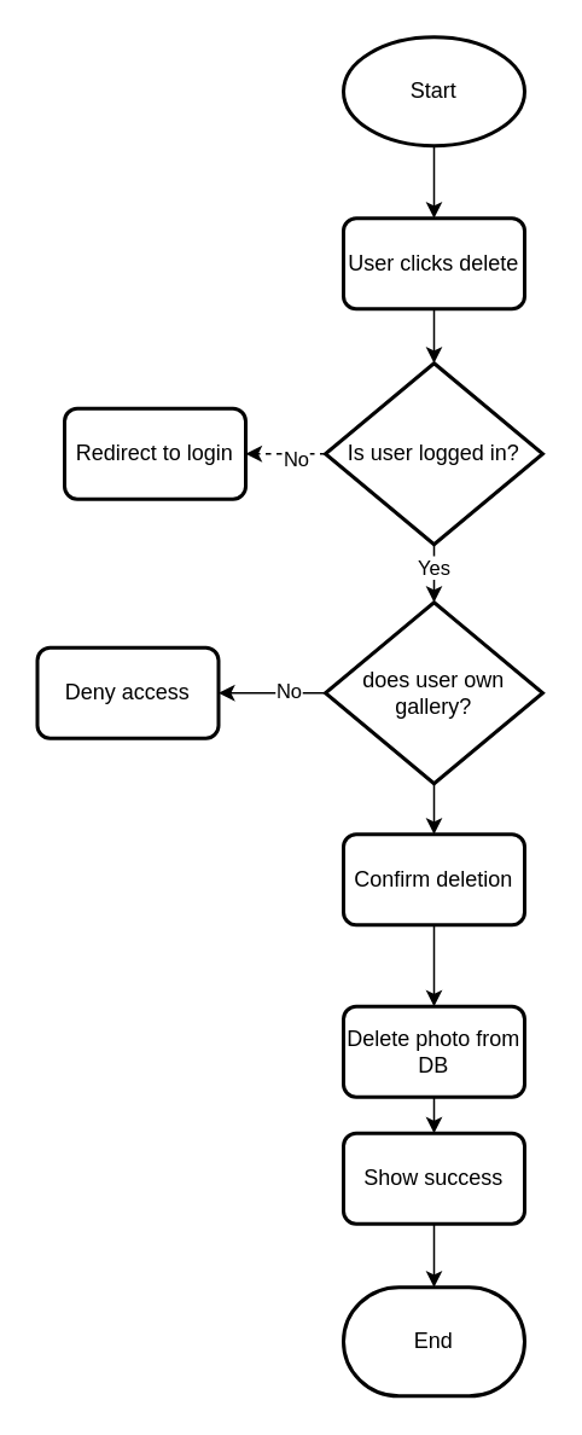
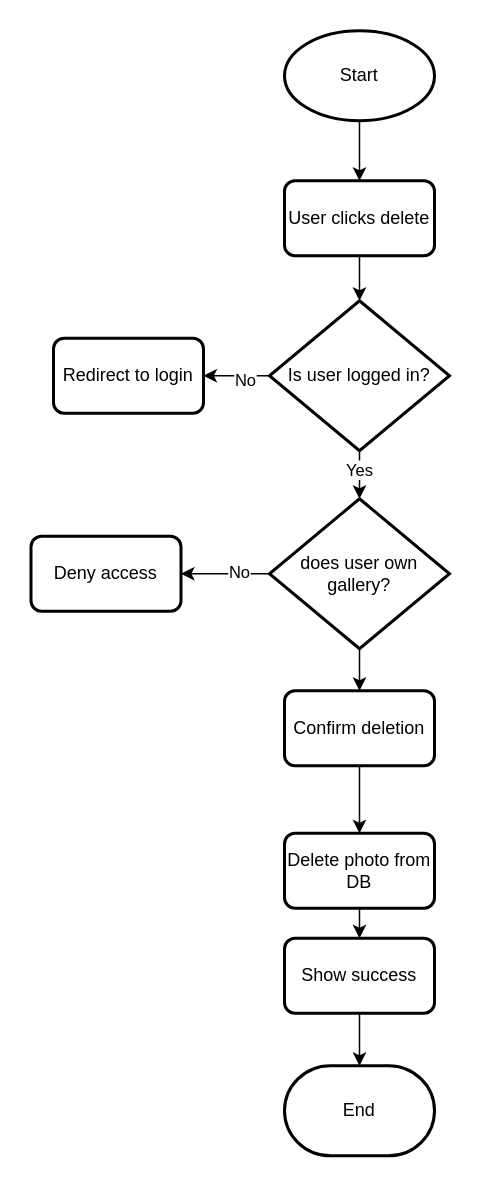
  <mxCell id="0" />
  <mxCell id="1" parent="0" />
  <mxCell id="2" style="edgeStyle=orthogonalEdgeStyle;rounded=0;orthogonalLoop=1;jettySize=auto;html=1;entryX=0.5;entryY=0;entryDx=0;entryDy=0;" edge="1" parent="1" source="3" target="23"><mxGeometry relative="1" as="geometry" /></mxCell>
  <mxCell id="3" value="Start" style="strokeWidth=2;html=1;shape=mxgraph.flowchart.start_1;whiteSpace=wrap;" vertex="1" parent="1"><mxGeometry x="189" y="20" width="100" height="60" as="geometry" /></mxCell>
  <mxCell id="4" value="End" style="strokeWidth=2;html=1;shape=mxgraph.flowchart.terminator;whiteSpace=wrap;" vertex="1" parent="1"><mxGeometry x="189" y="710" width="100" height="60" as="geometry" /></mxCell>
- <mxCell id="5" style="edgeStyle=orthogonalEdgeStyle;rounded=0;orthogonalLoop=1;jettySize=auto;html=1;entryX=1;entryY=0.5;entryDx=0;entryDy=0;dashed=1;" edge="1" parent="1" source="7" target="9"><mxGeometry relative="1" as="geometry" /></mxCell>
+ <mxCell id="5" style="edgeStyle=orthogonalEdgeStyle;rounded=0;orthogonalLoop=1;jettySize=auto;html=1;entryX=1;entryY=0.5;entryDx=0;entryDy=0;" edge="1" parent="1" source="7" target="9"><mxGeometry relative="1" as="geometry" /></mxCell>
  <mxCell id="6" value="No" style="edgeLabel;html=1;align=center;verticalAlign=middle;resizable=0;points=[];" vertex="1" connectable="0" parent="5"><mxGeometry x="-0.222" y="2" relative="1" as="geometry"><mxPoint as="offset" /></mxGeometry></mxCell>
  <mxCell id="7" value="Is user logged in?" style="strokeWidth=2;html=1;shape=mxgraph.flowchart.decision;whiteSpace=wrap;" vertex="1" parent="1"><mxGeometry x="179" y="200" width="120" height="100" as="geometry" /></mxCell>
  <mxCell id="8" style="edgeStyle=orthogonalEdgeStyle;rounded=0;orthogonalLoop=1;jettySize=auto;html=1;entryX=0.5;entryY=0;entryDx=0;entryDy=0;entryPerimeter=0;" edge="1" parent="1" target="7"><mxGeometry relative="1" as="geometry"><mxPoint x="239" y="170" as="sourcePoint" /></mxGeometry></mxCell>
  <mxCell id="9" value="Redirect to login" style="rounded=1;whiteSpace=wrap;html=1;absoluteArcSize=1;arcSize=14;strokeWidth=2;" vertex="1" parent="1"><mxGeometry x="35" y="225" width="100" height="50" as="geometry" /></mxCell>
  <mxCell id="10" style="edgeStyle=orthogonalEdgeStyle;rounded=0;orthogonalLoop=1;jettySize=auto;html=1;" edge="1" parent="1" source="11" target="20"><mxGeometry relative="1" as="geometry" /></mxCell>
  <mxCell id="11" value="Confirm deletion" style="rounded=1;whiteSpace=wrap;html=1;absoluteArcSize=1;arcSize=14;strokeWidth=2;" vertex="1" parent="1"><mxGeometry x="189" y="460" width="100" height="50" as="geometry" /></mxCell>
  <mxCell id="12" style="edgeStyle=orthogonalEdgeStyle;rounded=0;orthogonalLoop=1;jettySize=auto;html=1;entryX=1;entryY=0.5;entryDx=0;entryDy=0;" edge="1" parent="1" source="15" target="18"><mxGeometry relative="1" as="geometry" /></mxCell>
  <mxCell id="13" value="No" style="edgeLabel;html=1;align=center;verticalAlign=middle;resizable=0;points=[];" vertex="1" connectable="0" parent="12"><mxGeometry x="-0.273" y="-2" relative="1" as="geometry"><mxPoint as="offset" /></mxGeometry></mxCell>
  <mxCell id="14" style="edgeStyle=orthogonalEdgeStyle;rounded=0;orthogonalLoop=1;jettySize=auto;html=1;entryX=0.5;entryY=0;entryDx=0;entryDy=0;" edge="1" parent="1" source="15" target="11"><mxGeometry relative="1" as="geometry" /></mxCell>
  <mxCell id="15" value="does user own gallery?" style="strokeWidth=2;html=1;shape=mxgraph.flowchart.decision;whiteSpace=wrap;" vertex="1" parent="1"><mxGeometry x="179" y="332" width="120" height="100" as="geometry" /></mxCell>
  <mxCell id="16" style="edgeStyle=orthogonalEdgeStyle;rounded=0;orthogonalLoop=1;jettySize=auto;html=1;entryX=0.5;entryY=0;entryDx=0;entryDy=0;entryPerimeter=0;" edge="1" parent="1" source="7" target="15"><mxGeometry relative="1" as="geometry" /></mxCell>
  <mxCell id="17" value="Yes" style="edgeLabel;html=1;align=center;verticalAlign=middle;resizable=0;points=[];" vertex="1" connectable="0" parent="16"><mxGeometry x="0.167" y="-1" relative="1" as="geometry"><mxPoint as="offset" /></mxGeometry></mxCell>
  <mxCell id="18" value="Deny access" style="rounded=1;whiteSpace=wrap;html=1;absoluteArcSize=1;arcSize=14;strokeWidth=2;" vertex="1" parent="1"><mxGeometry x="20" y="357" width="100" height="50" as="geometry" /></mxCell>
  <mxCell id="19" style="edgeStyle=orthogonalEdgeStyle;rounded=0;orthogonalLoop=1;jettySize=auto;html=1;entryX=0.5;entryY=0;entryDx=0;entryDy=0;" edge="1" parent="1" source="20"><mxGeometry relative="1" as="geometry"><mxPoint x="239" y="625" as="targetPoint" /></mxGeometry></mxCell>
  <mxCell id="20" value="Delete photo from DB" style="rounded=1;whiteSpace=wrap;html=1;absoluteArcSize=1;arcSize=14;strokeWidth=2;" vertex="1" parent="1"><mxGeometry x="189" y="555" width="100" height="50" as="geometry" /></mxCell>
  <mxCell id="21" value="Show success" style="rounded=1;whiteSpace=wrap;html=1;absoluteArcSize=1;arcSize=14;strokeWidth=2;" vertex="1" parent="1"><mxGeometry x="189" y="625" width="100" height="50" as="geometry" /></mxCell>
  <mxCell id="22" style="edgeStyle=orthogonalEdgeStyle;rounded=0;orthogonalLoop=1;jettySize=auto;html=1;entryX=0.5;entryY=0;entryDx=0;entryDy=0;entryPerimeter=0;" edge="1" parent="1" source="21" target="4"><mxGeometry relative="1" as="geometry" /></mxCell>
  <mxCell id="23" value="User clicks delete" style="rounded=1;whiteSpace=wrap;html=1;absoluteArcSize=1;arcSize=14;strokeWidth=2;" vertex="1" parent="1"><mxGeometry x="189" y="120" width="100" height="50" as="geometry" /></mxCell>
